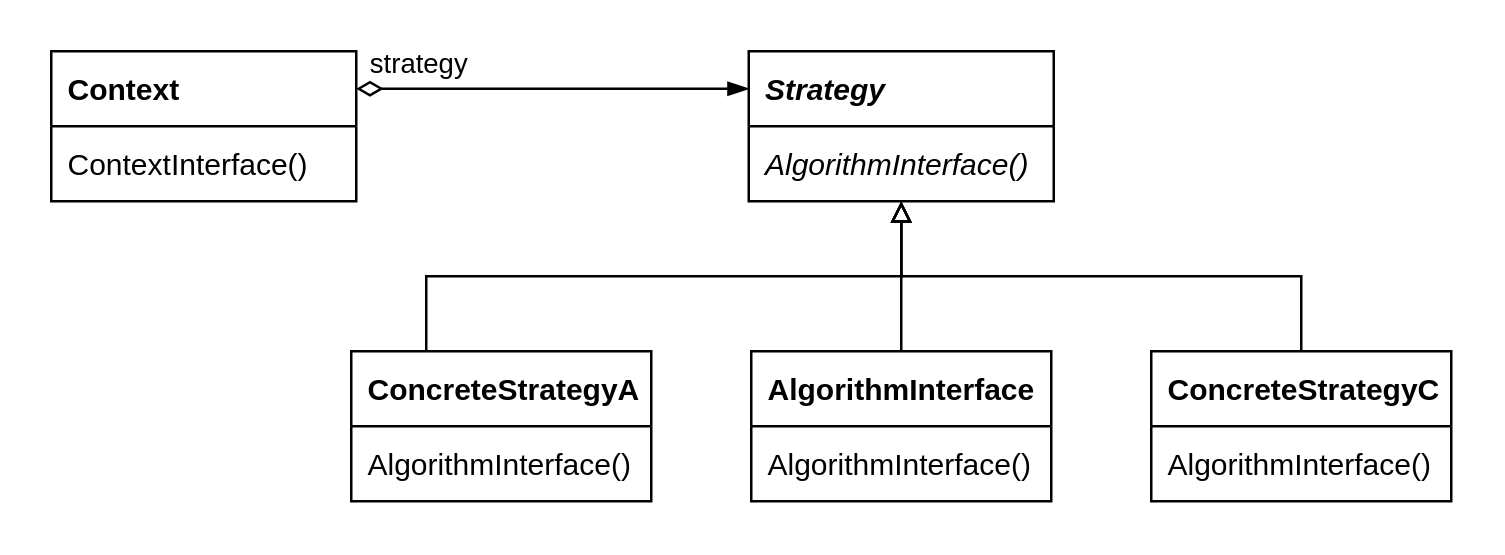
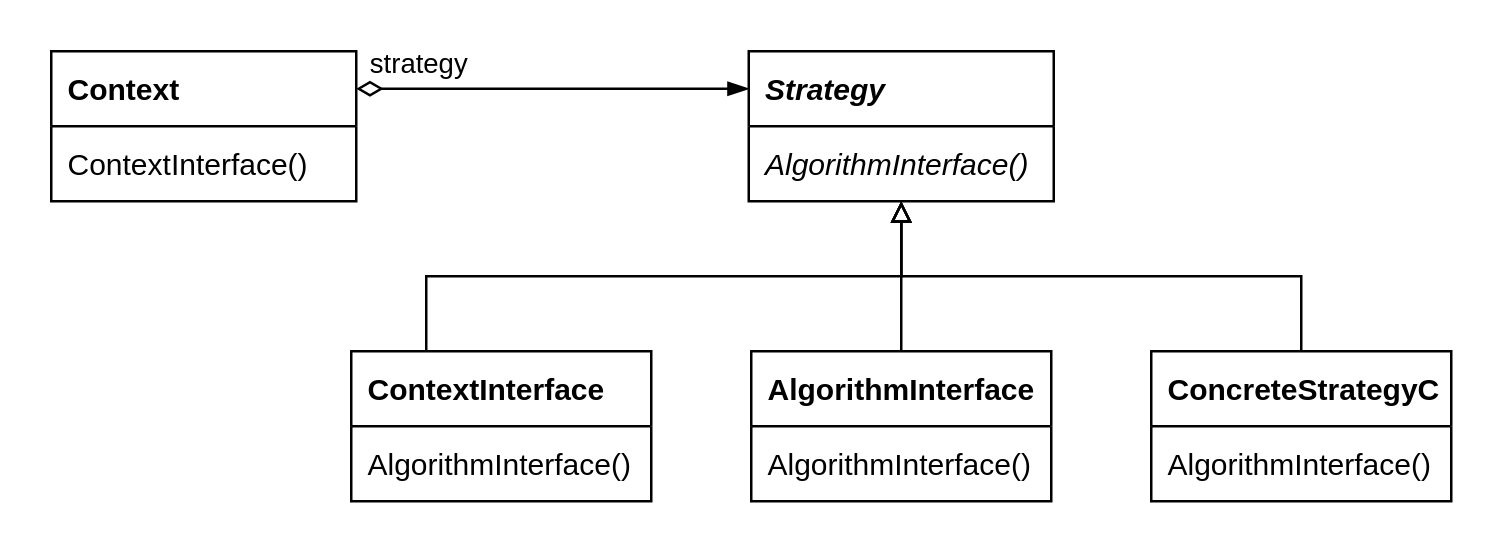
  <mxCell id="0" />
  <mxCell id="1" parent="0" />
  <mxCell id="2" value="Context" style="swimlane;fontStyle=1;childLayout=stackLayout;horizontal=1;startSize=30;fillColor=none;horizontalStack=0;resizeParent=1;resizeParentMax=0;resizeLast=0;collapsible=0;marginBottom=0;fontSize=12;swimlaneHead=1;swimlaneBody=1;connectable=1;allowArrows=1;dropTarget=1;align=left;spacingLeft=5;" parent="1" vertex="1"><mxGeometry x="20" y="20" width="122" height="60" as="geometry"><mxRectangle x="245" y="370" width="90" height="26" as="alternateBounds" /></mxGeometry></mxCell>
  <mxCell id="3" value="ContextInterface()" style="text;strokeColor=none;fillColor=none;align=left;verticalAlign=middle;spacingLeft=5;spacingRight=4;overflow=hidden;rotatable=0;points=[[0,0.5],[1,0.5]];portConstraint=eastwest;fontSize=12;fontStyle=0;connectable=0;" parent="2" vertex="1"><mxGeometry y="30" width="122" height="30" as="geometry" /></mxCell>
  <mxCell id="4" value="Strategy" style="swimlane;fontStyle=3;childLayout=stackLayout;horizontal=1;startSize=30;fillColor=none;horizontalStack=0;resizeParent=1;resizeParentMax=0;resizeLast=0;collapsible=0;marginBottom=0;fontSize=12;swimlaneHead=1;swimlaneBody=1;connectable=1;allowArrows=1;dropTarget=1;align=left;spacingLeft=5;" parent="1" vertex="1"><mxGeometry x="299" y="20" width="122" height="60" as="geometry"><mxRectangle x="245" y="370" width="90" height="26" as="alternateBounds" /></mxGeometry></mxCell>
  <mxCell id="5" value="AlgorithmInterface()" style="text;strokeColor=none;fillColor=none;align=left;verticalAlign=middle;spacingLeft=5;spacingRight=4;overflow=hidden;rotatable=0;points=[[0,0.5],[1,0.5]];portConstraint=eastwest;fontSize=12;fontStyle=2;connectable=0;" parent="4" vertex="1"><mxGeometry y="30" width="122" height="30" as="geometry" /></mxCell>
- <mxCell id="6" value="ConcreteStrategyA" style="swimlane;fontStyle=1;childLayout=stackLayout;horizontal=1;startSize=30;fillColor=none;horizontalStack=0;resizeParent=1;resizeParentMax=0;resizeLast=0;collapsible=0;marginBottom=0;fontSize=12;swimlaneHead=1;swimlaneBody=1;connectable=1;allowArrows=1;dropTarget=1;align=left;spacingLeft=5;" parent="1" vertex="1"><mxGeometry x="140" y="140" width="120" height="60" as="geometry"><mxRectangle x="245" y="370" width="90" height="26" as="alternateBounds" /></mxGeometry></mxCell>
+ <mxCell id="6" value="ContextInterface" style="swimlane;fontStyle=1;childLayout=stackLayout;horizontal=1;startSize=30;fillColor=none;horizontalStack=0;resizeParent=1;resizeParentMax=0;resizeLast=0;collapsible=0;marginBottom=0;fontSize=12;swimlaneHead=1;swimlaneBody=1;connectable=1;allowArrows=1;dropTarget=1;align=left;spacingLeft=5;" parent="1" vertex="1"><mxGeometry x="140" y="140" width="120" height="60" as="geometry"><mxRectangle x="245" y="370" width="90" height="26" as="alternateBounds" /></mxGeometry></mxCell>
  <mxCell id="7" value="AlgorithmInterface()" style="text;strokeColor=none;fillColor=none;align=left;verticalAlign=middle;spacingLeft=5;spacingRight=4;overflow=hidden;rotatable=0;points=[[0,0.5],[1,0.5]];portConstraint=eastwest;fontSize=12;fontStyle=0;connectable=0;" parent="6" vertex="1"><mxGeometry y="30" width="120" height="30" as="geometry" /></mxCell>
  <mxCell id="8" value="AlgorithmInterface" style="swimlane;fontStyle=1;childLayout=stackLayout;horizontal=1;startSize=30;fillColor=none;horizontalStack=0;resizeParent=1;resizeParentMax=0;resizeLast=0;collapsible=0;marginBottom=0;fontSize=12;swimlaneHead=1;swimlaneBody=1;connectable=1;allowArrows=1;dropTarget=1;align=left;spacingLeft=5;" parent="1" vertex="1"><mxGeometry x="300" y="140" width="120" height="60" as="geometry"><mxRectangle x="245" y="370" width="90" height="26" as="alternateBounds" /></mxGeometry></mxCell>
  <mxCell id="9" value="AlgorithmInterface()" style="text;strokeColor=none;fillColor=none;align=left;verticalAlign=middle;spacingLeft=5;spacingRight=4;overflow=hidden;rotatable=0;points=[[0,0.5],[1,0.5]];portConstraint=eastwest;fontSize=12;fontStyle=0;connectable=0;" parent="8" vertex="1"><mxGeometry y="30" width="120" height="30" as="geometry" /></mxCell>
  <mxCell id="10" value="ConcreteStrategyC" style="swimlane;fontStyle=1;childLayout=stackLayout;horizontal=1;startSize=30;fillColor=none;horizontalStack=0;resizeParent=1;resizeParentMax=0;resizeLast=0;collapsible=0;marginBottom=0;fontSize=12;swimlaneHead=1;swimlaneBody=1;connectable=1;allowArrows=1;dropTarget=1;align=left;spacingLeft=5;" parent="1" vertex="1"><mxGeometry x="460" y="140" width="120" height="60" as="geometry"><mxRectangle x="245" y="370" width="90" height="26" as="alternateBounds" /></mxGeometry></mxCell>
  <mxCell id="11" value="AlgorithmInterface()" style="text;strokeColor=none;fillColor=none;align=left;verticalAlign=middle;spacingLeft=5;spacingRight=4;overflow=hidden;rotatable=0;points=[[0,0.5],[1,0.5]];portConstraint=eastwest;fontSize=12;fontStyle=0;connectable=0;" parent="10" vertex="1"><mxGeometry y="30" width="120" height="30" as="geometry" /></mxCell>
  <mxCell id="12" value="" style="edgeStyle=orthogonalEdgeStyle;rounded=0;orthogonalLoop=1;jettySize=auto;html=1;fontSize=12;startSize=30;endArrow=block;endFill=0;exitX=0.5;exitY=0;exitDx=0;exitDy=0;entryX=0.5;entryY=1;entryDx=0;entryDy=0;" parent="1" source="8" target="4" edge="1"><mxGeometry relative="1" as="geometry"><mxPoint x="210" y="150" as="sourcePoint" /><mxPoint x="390" y="90" as="targetPoint" /></mxGeometry></mxCell>
  <mxCell id="13" value="" style="edgeStyle=orthogonalEdgeStyle;rounded=0;orthogonalLoop=1;jettySize=auto;html=1;fontSize=12;startSize=30;endArrow=block;endFill=0;exitX=0.5;exitY=0;exitDx=0;exitDy=0;entryX=0.5;entryY=1;entryDx=0;entryDy=0;" parent="1" source="10" target="4" edge="1"><mxGeometry relative="1" as="geometry"><mxPoint x="370" y="150" as="sourcePoint" /><mxPoint x="480" y="80" as="targetPoint" /></mxGeometry></mxCell>
  <mxCell id="14" value="" style="edgeStyle=orthogonalEdgeStyle;rounded=0;orthogonalLoop=1;jettySize=auto;html=1;fontSize=12;startSize=30;endArrow=block;endFill=0;exitX=0.25;exitY=0;exitDx=0;exitDy=0;entryX=0.5;entryY=1;entryDx=0;entryDy=0;" parent="1" source="6" target="4" edge="1"><mxGeometry relative="1" as="geometry"><mxPoint x="300" y="130" as="sourcePoint" /><mxPoint x="360" y="80" as="targetPoint" /></mxGeometry></mxCell>
  <mxCell id="15" value="" style="rounded=0;orthogonalLoop=1;jettySize=auto;html=1;fontSize=12;startSize=8;endArrow=blockThin;endFill=1;startArrow=diamondThin;startFill=0;entryX=0;entryY=0.25;entryDx=0;entryDy=0;exitX=1;exitY=0.25;exitDx=0;exitDy=0;" parent="1" source="2" target="4" edge="1"><mxGeometry x="-0.737" y="5" relative="1" as="geometry"><mxPoint x="160" y="20" as="sourcePoint" /><mxPoint x="330" y="45" as="targetPoint" /><mxPoint as="offset" /></mxGeometry></mxCell>
  <mxCell id="16" value="strategy" style="edgeLabel;html=1;align=center;verticalAlign=middle;resizable=0;points=[];" parent="15" vertex="1" connectable="0"><mxGeometry x="-0.795" y="1" relative="1" as="geometry"><mxPoint x="8" y="-10" as="offset" /></mxGeometry></mxCell>
